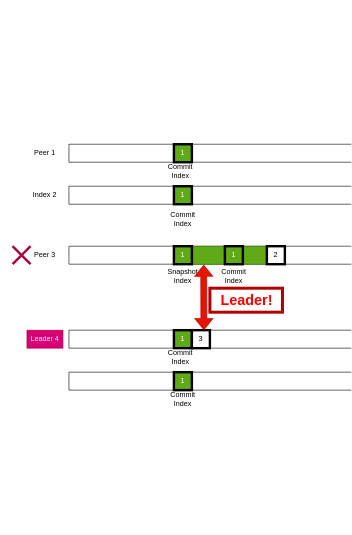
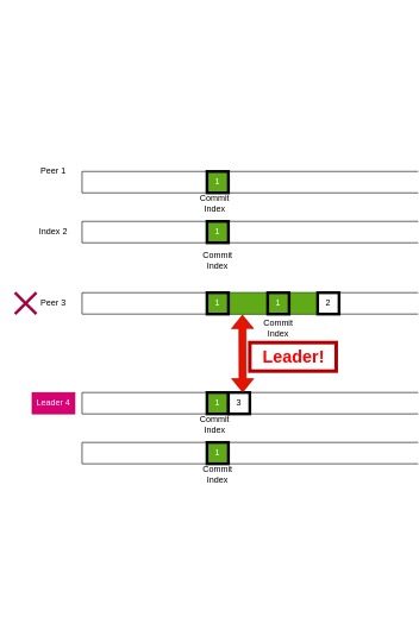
  <mxCell id="0" />
  <mxCell id="1" parent="0" />
  <mxCell id="2" value="" style="shape=partialRectangle;whiteSpace=wrap;html=1;bottom=1;right=1;left=1;top=0;fillColor=none;routingCenterX=-0.5;rotation=90;" parent="1" vertex="1"><mxGeometry x="334" width="30" height="470" as="geometry" y="190" /></mxCell>
  <mxCell id="3" value="" style="shape=partialRectangle;whiteSpace=wrap;html=1;bottom=1;right=1;left=1;top=0;fillColor=none;routingCenterX=-0.5;rotation=90;" parent="1" vertex="1"><mxGeometry x="334" y="330" width="30" height="470" as="geometry" /></mxCell>
  <mxCell id="4" value="" style="shape=partialRectangle;whiteSpace=wrap;html=1;bottom=1;right=1;left=1;top=0;fillColor=none;routingCenterX=-0.5;rotation=90;" parent="1" vertex="1"><mxGeometry x="334" y="400" width="30" height="470" as="geometry" /></mxCell>
  <mxCell id="5" value="" style="rounded=0;whiteSpace=wrap;html=1;fillColor=#60a917;fontColor=#ffffff;strokeColor=#2D7600;" parent="1" vertex="1"><mxGeometry x="304" y="410" width="150" height="30" as="geometry" /></mxCell>
- <mxCell id="6" value="Peer 1" style="text;html=1;strokeColor=none;fillColor=none;align=center;verticalAlign=middle;whiteSpace=wrap;rounded=0;" parent="1" vertex="1"><mxGeometry x="44" y="240" width="60" height="30" as="geometry" /></mxCell>
+ <mxCell id="6" value="Peer 1" style="text;html=1;strokeColor=none;fillColor=none;align=center;verticalAlign=middle;whiteSpace=wrap;rounded=0;" parent="1" vertex="1"><mxGeometry x="44" y="225" width="60" height="30" as="geometry" /></mxCell>
  <mxCell id="7" value="Index 2" style="text;html=1;strokeColor=none;fillColor=none;align=center;verticalAlign=middle;whiteSpace=wrap;rounded=0;" parent="1" vertex="1"><mxGeometry x="44" y="310" width="60" height="30" as="geometry" /></mxCell>
  <mxCell id="8" value="Peer 3" style="text;html=1;align=center;verticalAlign=middle;whiteSpace=wrap;rounded=0;" parent="1" vertex="1"><mxGeometry x="44" y="410" width="60" height="30" as="geometry" /></mxCell>
  <mxCell id="9" value="Leader 4" style="text;html=1;strokeColor=#A50040;fillColor=#d80073;align=center;verticalAlign=middle;whiteSpace=wrap;rounded=0;fontColor=#ffffff;" parent="1" vertex="1"><mxGeometry x="44" y="550" width="60" height="30" as="geometry" /></mxCell>
  <mxCell id="10" value="1" style="rounded=0;whiteSpace=wrap;html=1;fillColor=#60a917;fontColor=#ffffff;strokeColor=#000000;strokeWidth=4;" parent="1" vertex="1"><mxGeometry x="374" y="410" width="30" height="30" as="geometry" /></mxCell>
  <mxCell id="11" value="1" style="rounded=0;whiteSpace=wrap;html=1;fillColor=#60a917;fontColor=#ffffff;strokeColor=#000000;strokeWidth=4;" parent="1" vertex="1"><mxGeometry x="289" y="620" width="30" height="30" as="geometry" /></mxCell>
  <mxCell id="12" value="" style="shape=partialRectangle;whiteSpace=wrap;html=1;bottom=1;right=1;left=1;top=0;fillColor=none;routingCenterX=-0.5;rotation=90;" parent="1" vertex="1"><mxGeometry x="334" y="90" width="30" height="470" as="geometry" /></mxCell>
  <mxCell id="13" value="" style="shape=partialRectangle;whiteSpace=wrap;html=1;bottom=1;right=1;left=1;top=0;fillColor=none;routingCenterX=-0.5;rotation=90;" parent="1" vertex="1"><mxGeometry x="334" y="20" width="30" height="470" as="geometry" /></mxCell>
  <mxCell id="14" value="Commit Index" style="text;html=1;strokeColor=none;fillColor=none;align=center;verticalAlign=middle;whiteSpace=wrap;rounded=0;" parent="1" vertex="1"><mxGeometry x="359" y="440" width="60" height="40" as="geometry" /></mxCell>
  <mxCell id="15" value="1" style="rounded=0;whiteSpace=wrap;html=1;fillColor=#60a917;fontColor=#ffffff;strokeColor=#000000;strokeWidth=4;" parent="1" vertex="1"><mxGeometry x="289" y="550" width="30" height="30" as="geometry" /></mxCell>
  <mxCell id="16" value="Commit Index" style="text;html=1;strokeColor=none;fillColor=none;align=center;verticalAlign=middle;whiteSpace=wrap;rounded=0;" parent="1" vertex="1"><mxGeometry x="270" y="580" width="60" height="30" as="geometry" /></mxCell>
  <mxCell id="17" value="1" style="rounded=0;whiteSpace=wrap;html=1;fillColor=#60a917;fontColor=#ffffff;strokeColor=#000000;strokeWidth=4;" parent="1" vertex="1"><mxGeometry x="289" y="310" width="30" height="30" as="geometry" /></mxCell>
  <mxCell id="18" value="Commit Index" style="text;html=1;strokeColor=none;fillColor=none;align=center;verticalAlign=middle;whiteSpace=wrap;rounded=0;" parent="1" vertex="1"><mxGeometry x="274" y="650" width="60" height="30" as="geometry" /></mxCell>
  <mxCell id="19" value="Commit Index" style="text;html=1;strokeColor=none;fillColor=none;align=center;verticalAlign=middle;whiteSpace=wrap;rounded=0;" parent="1" vertex="1"><mxGeometry x="274" y="350" width="60" height="30" as="geometry" /></mxCell>
- <mxCell id="20" value="Snapshot&lt;br&gt;Index" style="text;html=1;strokeColor=none;fillColor=none;align=center;verticalAlign=middle;whiteSpace=wrap;rounded=0;" parent="1" vertex="1"><mxGeometry x="274" y="445" width="60" height="30" as="geometry" /></mxCell>
  <mxCell id="21" value="&lt;font color=&quot;#000000&quot;&gt;2&lt;/font&gt;" style="rounded=0;whiteSpace=wrap;html=1;strokeWidth=4;fillColor=#FFFFFF;strokeColor=#000000;" parent="1" vertex="1"><mxGeometry x="444" y="410" width="30" height="30" as="geometry" /></mxCell>
  <mxCell id="22" value="1" style="rounded=0;whiteSpace=wrap;html=1;fillColor=#60a917;fontColor=#ffffff;strokeColor=#000000;strokeWidth=4;" parent="1" vertex="1"><mxGeometry x="289" y="410" width="30" height="30" as="geometry" /></mxCell>
  <mxCell id="23" value="1" style="rounded=0;whiteSpace=wrap;html=1;fillColor=#60a917;fontColor=#ffffff;strokeColor=#000000;strokeWidth=4;" parent="1" vertex="1"><mxGeometry x="289" y="240" width="30" height="30" as="geometry" /></mxCell>
  <mxCell id="24" value="Commit Index" style="text;html=1;strokeColor=none;fillColor=none;align=center;verticalAlign=middle;whiteSpace=wrap;rounded=0;" parent="1" vertex="1"><mxGeometry x="270" y="270" width="60" height="30" as="geometry" /></mxCell>
  <mxCell id="25" value="" style="group" parent="1" vertex="1" connectable="0"><mxGeometry x="20" y="410" width="30" height="30" as="geometry" /></mxCell>
  <mxCell id="26" value="" style="endArrow=none;html=1;strokeWidth=4;fillColor=#d80073;strokeColor=#A50040;" parent="25" edge="1"><mxGeometry width="50" height="50" relative="1" as="geometry"><mxPoint y="30" as="sourcePoint" /><mxPoint x="30" as="targetPoint" /></mxGeometry></mxCell>
  <mxCell id="27" value="" style="endArrow=none;html=1;strokeWidth=4;fillColor=#d80073;strokeColor=#A50040;" parent="25" edge="1"><mxGeometry width="50" height="50" relative="1" as="geometry"><mxPoint x="30" y="30" as="sourcePoint" /><mxPoint as="targetPoint" /></mxGeometry></mxCell>
  <mxCell id="28" value="&lt;font color=&quot;#000000&quot;&gt;3&lt;/font&gt;" style="rounded=0;whiteSpace=wrap;html=1;strokeWidth=4;fillColor=#FFFFFF;strokeColor=#000000;" vertex="1" parent="1"><mxGeometry x="319" y="550" width="30" height="30" as="geometry" /></mxCell>
  <mxCell id="29" value="" style="shape=flexArrow;endArrow=classic;startArrow=classic;html=1;entryX=1.027;entryY=0.522;entryDx=0;entryDy=0;entryPerimeter=0;fillColor=#e51400;strokeColor=#B20000;" edge="1" parent="1" target="2"><mxGeometry width="100" height="100" relative="1" as="geometry"><mxPoint x="339" y="550" as="sourcePoint" /><mxPoint x="440" y="480" as="targetPoint" /><Array as="points" /></mxGeometry></mxCell>
  <mxCell id="30" value="Leader!" style="text;strokeColor=#B20000;fillColor=none;html=1;fontSize=24;fontStyle=1;verticalAlign=middle;align=center;fontColor=#FF0000;strokeWidth=5;" vertex="1" parent="1"><mxGeometry x="349" y="480" width="121" height="40" as="geometry" /></mxCell>
